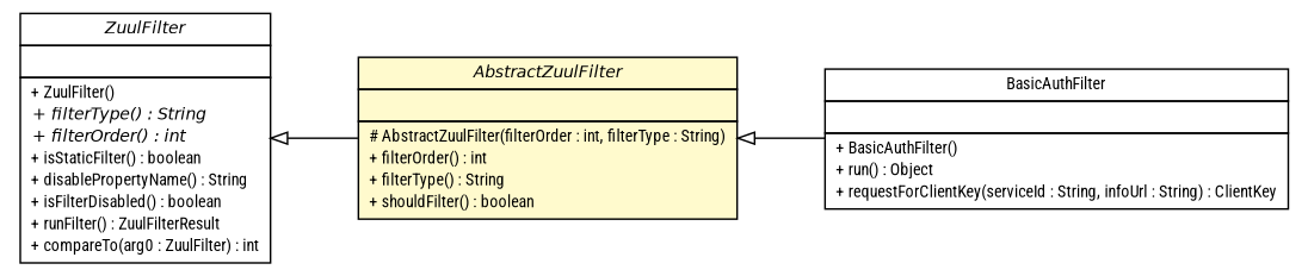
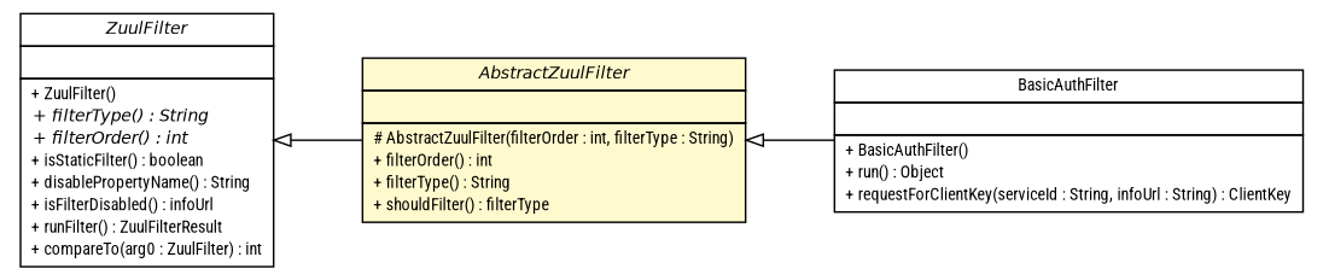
  digraph {
    fontname="Roboto Condensed"
    nodesep=0.25
    rankdir=LR
    ranksep=0.5
    node [fontcolor=black fontname="Roboto Condensed" fontsize=10.0 shape=plaintext]
    edge [arrowtail=empty dir=back fontname="Roboto Condensed" fontsize=10 headport=p labelfontname=Helvetica labelfontsize=10 tailport=p]
-   n1 [label=<<table title="cn.home1.oss.environment.admin.AbstractZuulFilter" border="0" cellborder="1" cellspacing="0" cellpadding="2" port="p" bgcolor="lemonChiffon" href="./AbstractZuulFilter.html"> 		<tr><td><table border="0" cellspacing="0" cellpadding="1"> <tr><td align="center" balign="center"><font face="Helvetica-Oblique"> AbstractZuulFilter </font></td></tr> 		</table></td></tr> 		<tr><td><table border="0" cellspacing="0" cellpadding="1"> <tr><td align="left" balign="left">  </td></tr> 		</table></td></tr> 		<tr><td><table border="0" cellspacing="0" cellpadding="1"> <tr><td align="left" balign="left"> # AbstractZuulFilter(filterOrder : int, filterType : String) </td></tr> <tr><td align="left" balign="left"> + filterOrder() : int </td></tr> <tr><td align="left" balign="left"> + filterType() : String </td></tr> <tr><td align="left" balign="left"> + shouldFilter() : boolean </td></tr> 		</table></td></tr> 		</table>>]
+   n1 [label=<<table title="cn.home1.oss.environment.admin.AbstractZuulFilter" border="0" cellborder="1" cellspacing="0" cellpadding="2" port="p" bgcolor="lemonChiffon" href="./AbstractZuulFilter.html"> 		<tr><td><table border="0" cellspacing="0" cellpadding="1"> <tr><td align="center" balign="center"><font face="Helvetica-Oblique"> AbstractZuulFilter </font></td></tr> 		</table></td></tr> 		<tr><td><table border="0" cellspacing="0" cellpadding="1"> <tr><td align="left" balign="left">  </td></tr> 		</table></td></tr> 		<tr><td><table border="0" cellspacing="0" cellpadding="1"> <tr><td align="left" balign="left"> # AbstractZuulFilter(filterOrder : int, filterType : String) </td></tr> <tr><td align="left" balign="left"> + filterOrder() : int </td></tr> <tr><td align="left" balign="left"> + filterType() : String </td></tr> <tr><td align="left" balign="left"> + shouldFilter() : filterType </td></tr> 		</table></td></tr> 		</table>>]
    n2 [label=<<table title="cn.home1.oss.environment.admin.BasicAuthFilter" border="0" cellborder="1" cellspacing="0" cellpadding="2" port="p" href="./BasicAuthFilter.html"> 		<tr><td><table border="0" cellspacing="0" cellpadding="1"> <tr><td align="center" balign="center"> BasicAuthFilter </td></tr> 		</table></td></tr> 		<tr><td><table border="0" cellspacing="0" cellpadding="1"> <tr><td align="left" balign="left">  </td></tr> 		</table></td></tr> 		<tr><td><table border="0" cellspacing="0" cellpadding="1"> <tr><td align="left" balign="left"> + BasicAuthFilter() </td></tr> <tr><td align="left" balign="left"> + run() : Object </td></tr> <tr><td align="left" balign="left"> + requestForClientKey(serviceId : String, infoUrl : String) : ClientKey </td></tr> 		</table></td></tr> 		</table>>]
-   n3 [label=<<table title="com.netflix.zuul.ZuulFilter" border="0" cellborder="1" cellspacing="0" cellpadding="2" port="p" href="http://java.sun.com/j2se/1.4.2/docs/api/com/netflix/zuul/ZuulFilter.html"> 		<tr><td><table border="0" cellspacing="0" cellpadding="1"> <tr><td align="center" balign="center"><font face="Helvetica-Oblique"> ZuulFilter </font></td></tr> 		</table></td></tr> 		<tr><td><table border="0" cellspacing="0" cellpadding="1"> <tr><td align="left" balign="left">  </td></tr> 		</table></td></tr> 		<tr><td><table border="0" cellspacing="0" cellpadding="1"> <tr><td align="left" balign="left"> + ZuulFilter() </td></tr> <tr><td align="left" balign="left"><font face="Helvetica-Oblique" point-size="10.0"> + filterType() : String </font></td></tr> <tr><td align="left" balign="left"><font face="Helvetica-Oblique" point-size="10.0"> + filterOrder() : int </font></td></tr> <tr><td align="left" balign="left"> + isStaticFilter() : boolean </td></tr> <tr><td align="left" balign="left"> + disablePropertyName() : String </td></tr> <tr><td align="left" balign="left"> + isFilterDisabled() : boolean </td></tr> <tr><td align="left" balign="left"> + runFilter() : ZuulFilterResult </td></tr> <tr><td align="left" balign="left"> + compareTo(arg0 : ZuulFilter) : int </td></tr> 		</table></td></tr> 		</table>>]
+   n3 [label=<<table title="com.netflix.zuul.ZuulFilter" border="0" cellborder="1" cellspacing="0" cellpadding="2" port="p" href="http://java.sun.com/j2se/1.4.2/docs/api/com/netflix/zuul/ZuulFilter.html"> 		<tr><td><table border="0" cellspacing="0" cellpadding="1"> <tr><td align="center" balign="center"><font face="Helvetica-Oblique"> ZuulFilter </font></td></tr> 		</table></td></tr> 		<tr><td><table border="0" cellspacing="0" cellpadding="1"> <tr><td align="left" balign="left">  </td></tr> 		</table></td></tr> 		<tr><td><table border="0" cellspacing="0" cellpadding="1"> <tr><td align="left" balign="left"> + ZuulFilter() </td></tr> <tr><td align="left" balign="left"><font face="Helvetica-Oblique" point-size="10.0"> + filterType() : String </font></td></tr> <tr><td align="left" balign="left"><font face="Helvetica-Oblique" point-size="10.0"> + filterOrder() : int </font></td></tr> <tr><td align="left" balign="left"> + isStaticFilter() : boolean </td></tr> <tr><td align="left" balign="left"> + disablePropertyName() : String </td></tr> <tr><td align="left" balign="left"> + isFilterDisabled() : infoUrl </td></tr> <tr><td align="left" balign="left"> + runFilter() : ZuulFilterResult </td></tr> <tr><td align="left" balign="left"> + compareTo(arg0 : ZuulFilter) : int </td></tr> 		</table></td></tr> 		</table>>]
    n1 -> n2
    n3 -> n1
  }
